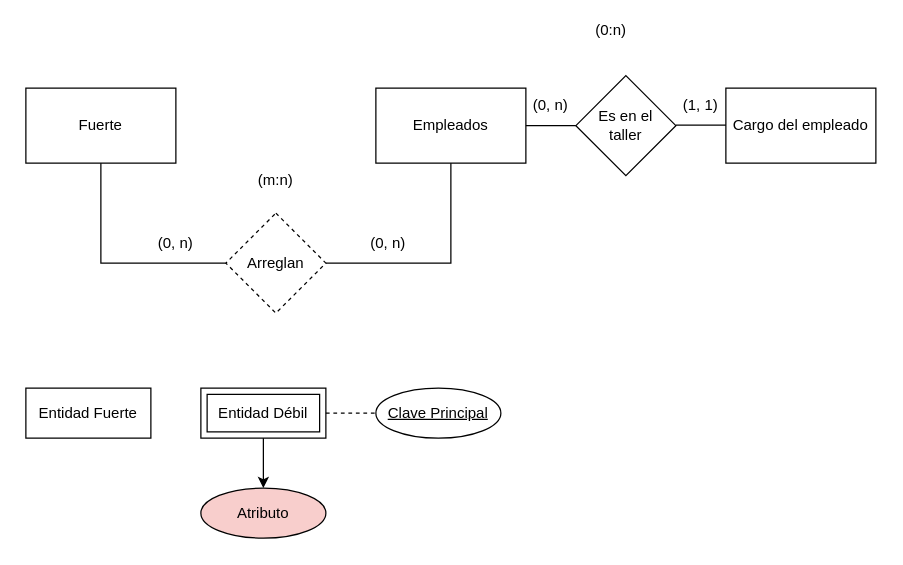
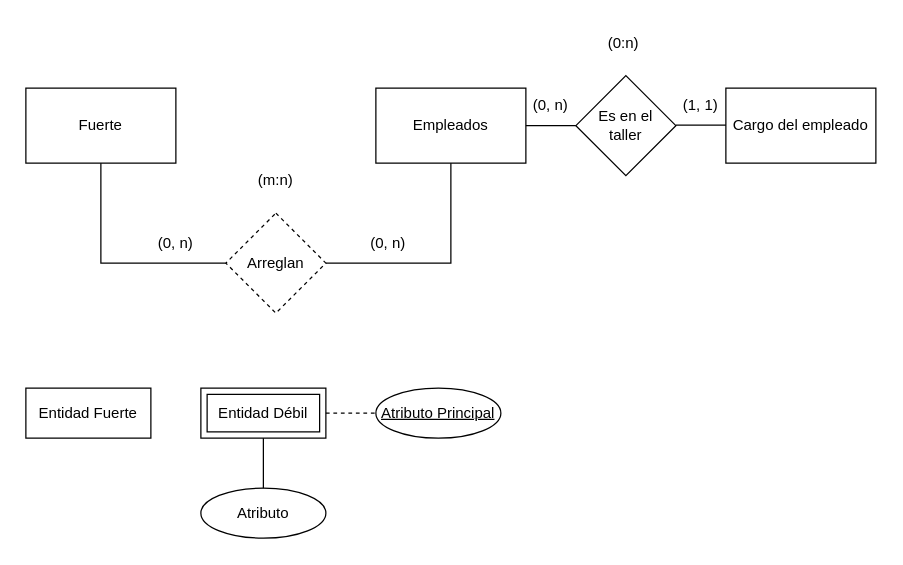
  <mxCell id="0" />
  <mxCell id="1" parent="0" />
  <mxCell id="2" value="Fuerte" style="rounded=0;whiteSpace=wrap;html=1;" parent="1" vertex="1"><mxGeometry x="20" y="70" width="120" height="60" as="geometry" /></mxCell>
  <mxCell id="3" value="Empleados" style="rounded=0;whiteSpace=wrap;html=1;" parent="1" vertex="1"><mxGeometry x="300" y="70" width="120" height="60" as="geometry" /></mxCell>
  <mxCell id="4" value="Arreglan" style="rhombus;whiteSpace=wrap;html=1;dashed=1;" parent="1" vertex="1"><mxGeometry x="180" y="170" width="80" height="80" as="geometry" /></mxCell>
  <mxCell id="5" value="" style="endArrow=none;html=1;rounded=0;entryX=0.5;entryY=1;entryDx=0;entryDy=0;exitX=1;exitY=0.5;exitDx=0;exitDy=0;" parent="1" source="4" target="3" edge="1"><mxGeometry width="50" height="50" relative="1" as="geometry"><mxPoint x="340" y="200" as="sourcePoint" /><mxPoint x="390" y="150" as="targetPoint" /><Array as="points"><mxPoint x="360" y="210" /></Array></mxGeometry></mxCell>
  <mxCell id="6" value="" style="endArrow=none;html=1;rounded=0;entryX=0.5;entryY=1;entryDx=0;entryDy=0;exitX=0;exitY=0.5;exitDx=0;exitDy=0;" parent="1" source="4" edge="1"><mxGeometry width="50" height="50" relative="1" as="geometry"><mxPoint x="-20" y="210" as="sourcePoint" /><mxPoint x="80" y="130" as="targetPoint" /><Array as="points"><mxPoint x="80" y="210" /></Array></mxGeometry></mxCell>
  <mxCell id="7" value="(0, n)" style="text;strokeColor=none;fillColor=none;spacingLeft=4;spacingRight=4;overflow=hidden;rotatable=0;points=[[0,0.5],[1,0.5]];portConstraint=eastwest;fontSize=12;whiteSpace=wrap;html=1;" parent="1" vertex="1"><mxGeometry x="120" y="180" width="40" height="30" as="geometry" /></mxCell>
  <mxCell id="8" value="(0, n)" style="text;strokeColor=none;fillColor=none;spacingLeft=4;spacingRight=4;overflow=hidden;rotatable=0;points=[[0,0.5],[1,0.5]];portConstraint=eastwest;fontSize=12;whiteSpace=wrap;html=1;" parent="1" vertex="1"><mxGeometry x="290" y="180" width="40" height="30" as="geometry" /></mxCell>
  <mxCell id="9" value="(m:n)" style="text;strokeColor=none;fillColor=none;spacingLeft=4;spacingRight=4;overflow=hidden;rotatable=0;points=[[0,0.5],[1,0.5]];portConstraint=eastwest;fontSize=12;whiteSpace=wrap;html=1;" parent="1" vertex="1"><mxGeometry x="200" y="130" width="40" height="30" as="geometry" /></mxCell>
  <mxCell id="10" value="Cargo del empleado" style="rounded=0;whiteSpace=wrap;html=1;" parent="1" vertex="1"><mxGeometry x="580" y="70" width="120" height="60" as="geometry" /></mxCell>
  <mxCell id="11" value="Es en el&lt;br&gt;taller" style="rhombus;whiteSpace=wrap;html=1;" parent="1" vertex="1"><mxGeometry x="460" y="60" width="80" height="80" as="geometry" /></mxCell>
  <mxCell id="12" value="" style="endArrow=none;html=1;rounded=0;exitX=1;exitY=0.5;exitDx=0;exitDy=0;entryX=0;entryY=0.5;entryDx=0;entryDy=0;" parent="1" source="3" target="11" edge="1"><mxGeometry width="50" height="50" relative="1" as="geometry"><mxPoint x="440" y="160" as="sourcePoint" /><mxPoint x="490" y="110" as="targetPoint" /></mxGeometry></mxCell>
  <mxCell id="13" value="" style="endArrow=none;html=1;rounded=0;exitX=1;exitY=0.5;exitDx=0;exitDy=0;entryX=0;entryY=0.5;entryDx=0;entryDy=0;" parent="1" edge="1"><mxGeometry width="50" height="50" relative="1" as="geometry"><mxPoint x="540" y="99.58" as="sourcePoint" /><mxPoint x="580" y="99.58" as="targetPoint" /></mxGeometry></mxCell>
  <mxCell id="14" value="(0, n)" style="text;strokeColor=none;fillColor=none;spacingLeft=4;spacingRight=4;overflow=hidden;rotatable=0;points=[[0,0.5],[1,0.5]];portConstraint=eastwest;fontSize=12;whiteSpace=wrap;html=1;" parent="1" vertex="1"><mxGeometry x="420" y="70" width="40" height="30" as="geometry" /></mxCell>
  <mxCell id="15" value="(1, 1)" style="text;strokeColor=none;fillColor=none;spacingLeft=4;spacingRight=4;overflow=hidden;rotatable=0;points=[[0,0.5],[1,0.5]];portConstraint=eastwest;fontSize=12;whiteSpace=wrap;html=1;" parent="1" vertex="1"><mxGeometry x="540" y="70" width="40" height="30" as="geometry" /></mxCell>
- <mxCell id="16" value="(0:n)" style="text;strokeColor=none;fillColor=none;spacingLeft=4;spacingRight=4;overflow=hidden;rotatable=0;points=[[0,0.5],[1,0.5]];portConstraint=eastwest;fontSize=12;whiteSpace=wrap;html=1;" parent="1" vertex="1"><mxGeometry x="470" y="10" width="40" height="30" as="geometry" /></mxCell>
+ <mxCell id="16" value="(0:n)" style="text;strokeColor=none;fillColor=none;spacingLeft=4;spacingRight=4;overflow=hidden;rotatable=0;points=[[0,0.5],[1,0.5]];portConstraint=eastwest;fontSize=12;whiteSpace=wrap;html=1;" parent="1" vertex="1"><mxGeometry x="480" y="20" width="40" height="30" as="geometry" /></mxCell>
  <mxCell id="17" value="Entidad Fuerte" style="whiteSpace=wrap;html=1;align=center;" vertex="1" parent="1"><mxGeometry x="20" y="310" width="100" height="40" as="geometry" /></mxCell>
  <mxCell id="18" value="Entidad Débil" style="shape=ext;margin=3;double=1;whiteSpace=wrap;html=1;align=center;" vertex="1" parent="1"><mxGeometry x="160" y="310" width="100" height="40" as="geometry" /></mxCell>
- <mxCell id="19" value="Atributo" style="ellipse;whiteSpace=wrap;html=1;align=center;fillColor=#f8cecc;" vertex="1" parent="1"><mxGeometry x="160" y="390" width="100" height="40" as="geometry" /></mxCell>
- <mxCell id="20" value="Clave Principal" style="ellipse;whiteSpace=wrap;html=1;align=center;fontStyle=4;" vertex="1" parent="1"><mxGeometry x="300" y="310" width="100" height="40" as="geometry" /></mxCell>
- <mxCell id="21" value="" style="endArrow=classic;html=1;rounded=0;exitX=0.5;exitY=1;exitDx=0;exitDy=0;entryX=0.5;entryY=0;entryDx=0;entryDy=0;" edge="1" parent="1" source="18" target="19"><mxGeometry relative="1" as="geometry"><mxPoint x="270" y="340" as="sourcePoint" /><mxPoint x="430" y="340" as="targetPoint" /></mxGeometry></mxCell>
+ <mxCell id="19" value="Atributo" style="ellipse;whiteSpace=wrap;html=1;align=center;" vertex="1" parent="1"><mxGeometry x="160" y="390" width="100" height="40" as="geometry" /></mxCell>
+ <mxCell id="20" value="Atributo Principal" style="ellipse;whiteSpace=wrap;html=1;align=center;fontStyle=4;" vertex="1" parent="1"><mxGeometry x="300" y="310" width="100" height="40" as="geometry" /></mxCell>
+ <mxCell id="21" value="" style="endArrow=none;html=1;rounded=0;exitX=0.5;exitY=1;exitDx=0;exitDy=0;entryX=0.5;entryY=0;entryDx=0;entryDy=0;" edge="1" parent="1" source="18" target="19"><mxGeometry relative="1" as="geometry"><mxPoint x="270" y="340" as="sourcePoint" /><mxPoint x="430" y="340" as="targetPoint" /></mxGeometry></mxCell>
  <mxCell id="22" value="" style="endArrow=none;html=1;rounded=0;exitX=1;exitY=0.5;exitDx=0;exitDy=0;entryX=0;entryY=0.5;entryDx=0;entryDy=0;dashed=1;" edge="1" parent="1" source="18" target="20"><mxGeometry relative="1" as="geometry"><mxPoint x="270" y="360" as="sourcePoint" /><mxPoint x="320" y="390" as="targetPoint" /></mxGeometry></mxCell>
